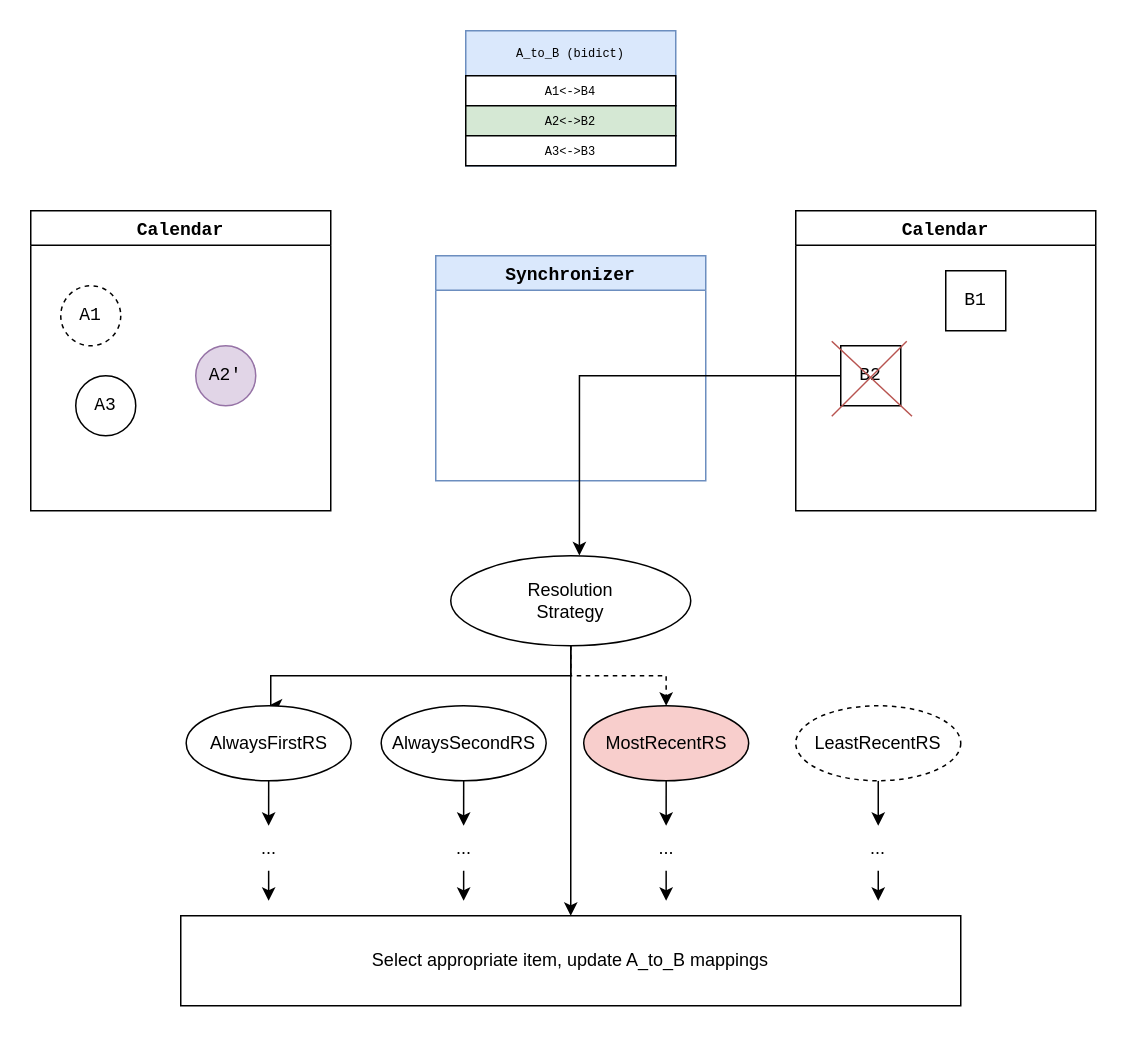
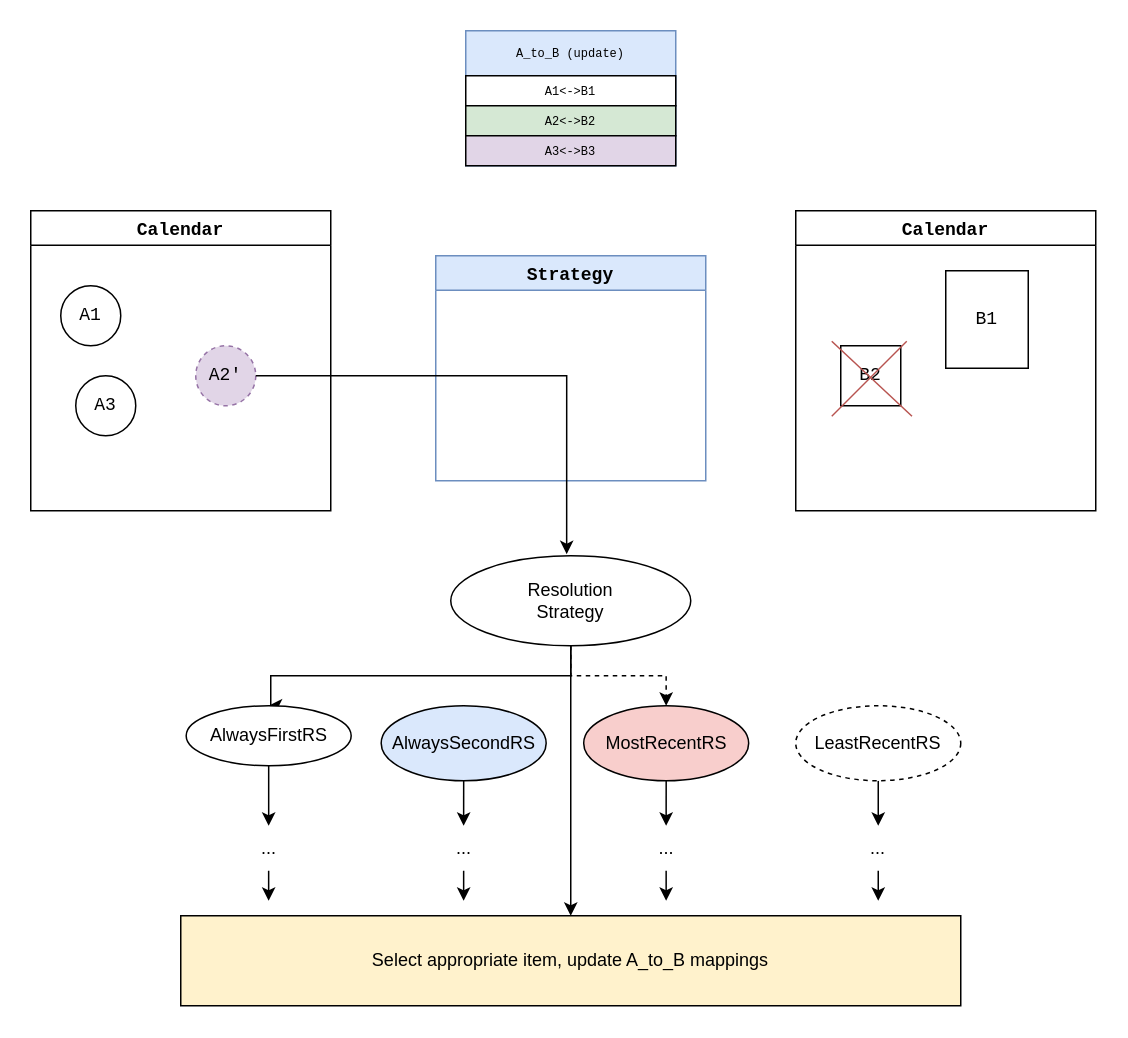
  <mxCell id="0" />
  <mxCell id="1" parent="0" />
  <mxCell id="2" value="Calendar" style="swimlane;fontFamily=Courier New;" parent="1" vertex="1"><mxGeometry x="20" y="140" width="200" height="200" as="geometry" /></mxCell>
- <mxCell id="3" value="A1" style="ellipse;whiteSpace=wrap;html=1;aspect=fixed;fontFamily=Courier New;dashed=1;" parent="2" vertex="1"><mxGeometry x="20" y="50" width="40" height="40" as="geometry" /></mxCell>
+ <mxCell id="3" value="A1" style="ellipse;whiteSpace=wrap;html=1;aspect=fixed;fontFamily=Courier New;" parent="2" vertex="1"><mxGeometry x="20" y="50" width="40" height="40" as="geometry" /></mxCell>
  <mxCell id="4" value="A3" style="ellipse;whiteSpace=wrap;html=1;aspect=fixed;fontFamily=Courier New;" parent="2" vertex="1"><mxGeometry x="30" y="110" width="40" height="40" as="geometry" /></mxCell>
- <mxCell id="5" value="A2'" style="ellipse;whiteSpace=wrap;html=1;aspect=fixed;fontFamily=Courier New;fillColor=#e1d5e7;strokeColor=#9673a6;" parent="2" vertex="1"><mxGeometry x="110" y="90" width="40" height="40" as="geometry" /></mxCell>
+ <mxCell id="5" value="A2'" style="ellipse;whiteSpace=wrap;html=1;aspect=fixed;fontFamily=Courier New;fillColor=#e1d5e7;strokeColor=#9673a6;dashed=1;" parent="2" vertex="1"><mxGeometry x="110" y="90" width="40" height="40" as="geometry" /></mxCell>
  <mxCell id="6" value="Calendar" style="swimlane;fontFamily=Courier New;" parent="1" vertex="1"><mxGeometry x="530" y="140" width="200" height="200" as="geometry" /></mxCell>
- <mxCell id="7" value="B1" style="rectangle;whiteSpace=wrap;html=1;aspect=fixed;fontFamily=Courier New;" parent="6" vertex="1"><mxGeometry x="100" y="40" width="40" height="40" as="geometry" /></mxCell>
+ <mxCell id="7" value="B1" style="rectangle;whiteSpace=wrap;html=1;aspect=fixed;fontFamily=Courier New;" parent="6" vertex="1"><mxGeometry x="100" y="40" width="55" height="65" as="geometry" /></mxCell>
  <mxCell id="8" value="B2" style="rectangle;whiteSpace=wrap;html=1;aspect=fixed;fontFamily=Courier New;" parent="6" vertex="1"><mxGeometry x="30" y="90" width="40" height="40" as="geometry" /></mxCell>
- <mxCell id="9" value="Synchronizer" style="swimlane;fontFamily=Courier New;fillColor=#dae8fc;strokeColor=#6c8ebf;" parent="1" vertex="1"><mxGeometry x="290" y="170" width="180" height="150" as="geometry" /></mxCell>
- <mxCell id="10" value="A_to_B (bidict)" style="swimlane;fontStyle=0;childLayout=stackLayout;horizontal=1;startSize=30;horizontalStack=0;resizeParent=1;resizeParentMax=0;resizeLast=0;collapsible=1;marginBottom=0;fontFamily=Courier New;fillColor=#dae8fc;strokeColor=#6c8ebf;fontSize=8;" parent="1" vertex="1"><mxGeometry x="310" y="20" width="140" height="90" as="geometry" /></mxCell>
- <mxCell id="11" value="A1&amp;lt;-&amp;gt;B4" style="rounded=0;whiteSpace=wrap;html=1;fontFamily=Courier New;fontSize=8;" parent="10" vertex="1"><mxGeometry y="30" width="140" height="20" as="geometry" /></mxCell>
+ <mxCell id="9" value="Strategy" style="swimlane;fontFamily=Courier New;fillColor=#dae8fc;strokeColor=#6c8ebf;" parent="1" vertex="1"><mxGeometry x="290" y="170" width="180" height="150" as="geometry" /></mxCell>
+ <mxCell id="10" value="A_to_B (update)" style="swimlane;fontStyle=0;childLayout=stackLayout;horizontal=1;startSize=30;horizontalStack=0;resizeParent=1;resizeParentMax=0;resizeLast=0;collapsible=1;marginBottom=0;fontFamily=Courier New;fillColor=#dae8fc;strokeColor=#6c8ebf;fontSize=8;" parent="1" vertex="1"><mxGeometry x="310" y="20" width="140" height="90" as="geometry" /></mxCell>
+ <mxCell id="11" value="A1&amp;lt;-&amp;gt;B1" style="rounded=0;whiteSpace=wrap;html=1;fontFamily=Courier New;fontSize=8;" parent="10" vertex="1"><mxGeometry y="30" width="140" height="20" as="geometry" /></mxCell>
  <mxCell id="12" value="A2&amp;lt;-&amp;gt;B2" style="rounded=0;whiteSpace=wrap;html=1;fontFamily=Courier New;fontSize=8;fillColor=#d5e8d4;" parent="10" vertex="1"><mxGeometry y="50" width="140" height="20" as="geometry" /></mxCell>
- <mxCell id="13" value="A3&amp;lt;-&amp;gt;B3" style="rounded=0;whiteSpace=wrap;html=1;fontFamily=Courier New;fontSize=8;" parent="10" vertex="1"><mxGeometry y="70" width="140" height="20" as="geometry" /></mxCell>
+ <mxCell id="13" value="A3&amp;lt;-&amp;gt;B3" style="rounded=0;whiteSpace=wrap;html=1;fontFamily=Courier New;fontSize=8;fillColor=#e1d5e7;" parent="10" vertex="1"><mxGeometry y="70" width="140" height="20" as="geometry" /></mxCell>
  <mxCell id="14" value="" style="group" vertex="1" connectable="0" parent="1"><mxGeometry x="554" y="227" width="57.5" height="50" as="geometry" /></mxCell>
  <mxCell id="15" value="" style="endArrow=none;html=1;rounded=0;fillColor=#f8cecc;strokeColor=#b85450;" edge="1" parent="14"><mxGeometry width="50" height="50" relative="1" as="geometry"><mxPoint y="50" as="sourcePoint" /><mxPoint x="50" as="targetPoint" /></mxGeometry></mxCell>
  <mxCell id="16" value="" style="endArrow=none;html=1;rounded=0;fillColor=#f8cecc;strokeColor=#b85450;" edge="1" parent="14"><mxGeometry width="50" height="50" relative="1" as="geometry"><mxPoint as="sourcePoint" /><mxPoint x="53.5" y="50" as="targetPoint" /><Array as="points"><mxPoint x="53.5" y="50" /></Array></mxGeometry></mxCell>
  <mxCell id="17" style="edgeStyle=orthogonalEdgeStyle;rounded=0;orthogonalLoop=1;jettySize=auto;html=1;" edge="1" parent="1" source="20" target="39"><mxGeometry relative="1" as="geometry"><mxPoint x="380" y="460" as="targetPoint" /></mxGeometry></mxCell>
  <mxCell id="18" style="edgeStyle=orthogonalEdgeStyle;rounded=0;orthogonalLoop=1;jettySize=auto;html=1;entryX=0.5;entryY=0;entryDx=0;entryDy=0;dashed=1;" edge="1" parent="1" source="20" target="26"><mxGeometry relative="1" as="geometry" /></mxCell>
  <mxCell id="19" style="edgeStyle=orthogonalEdgeStyle;rounded=0;orthogonalLoop=1;jettySize=auto;html=1;entryX=0.5;entryY=0;entryDx=0;entryDy=0;exitX=0.5;exitY=1;exitDx=0;exitDy=0;" edge="1" parent="1" source="20" target="30"><mxGeometry relative="1" as="geometry"><Array as="points"><mxPoint x="380" y="450" /><mxPoint x="180" y="450" /></Array></mxGeometry></mxCell>
  <mxCell id="20" value="Resolution&lt;br&gt;Strategy" style="ellipse;whiteSpace=wrap;html=1;" vertex="1" parent="1"><mxGeometry x="300" y="370" width="160" height="60" as="geometry" /></mxCell>
- <mxCell id="22" style="edgeStyle=orthogonalEdgeStyle;rounded=0;orthogonalLoop=1;jettySize=auto;html=1;entryX=0.536;entryY=-0.003;entryDx=0;entryDy=0;entryPerimeter=0;" edge="1" parent="1" source="8" target="20"><mxGeometry relative="1" as="geometry" /></mxCell>
+ <mxCell id="21" style="edgeStyle=orthogonalEdgeStyle;rounded=0;orthogonalLoop=1;jettySize=auto;html=1;entryX=0.483;entryY=-0.018;entryDx=0;entryDy=0;entryPerimeter=0;" edge="1" parent="1" source="5" target="20"><mxGeometry relative="1" as="geometry" /></mxCell>
  <mxCell id="23" value="" style="edgeStyle=orthogonalEdgeStyle;rounded=0;orthogonalLoop=1;jettySize=auto;html=1;" edge="1" parent="1" source="24" target="34"><mxGeometry relative="1" as="geometry" /></mxCell>
- <mxCell id="24" value="AlwaysSecondRS" style="ellipse;whiteSpace=wrap;html=1;" vertex="1" parent="1"><mxGeometry x="253.62" y="470" width="110" height="50" as="geometry" /></mxCell>
+ <mxCell id="24" value="AlwaysSecondRS" style="ellipse;whiteSpace=wrap;html=1;fillColor=#dae8fc;" vertex="1" parent="1"><mxGeometry x="253.62" y="470" width="110" height="50" as="geometry" /></mxCell>
  <mxCell id="25" value="" style="edgeStyle=orthogonalEdgeStyle;rounded=0;orthogonalLoop=1;jettySize=auto;html=1;" edge="1" parent="1" source="26" target="36"><mxGeometry relative="1" as="geometry" /></mxCell>
  <mxCell id="26" value="MostRecentRS" style="ellipse;whiteSpace=wrap;html=1;fillColor=#f8cecc;" vertex="1" parent="1"><mxGeometry x="388.62" y="470" width="110" height="50" as="geometry" /></mxCell>
  <mxCell id="27" value="" style="edgeStyle=orthogonalEdgeStyle;rounded=0;orthogonalLoop=1;jettySize=auto;html=1;" edge="1" parent="1" source="28" target="38"><mxGeometry relative="1" as="geometry" /></mxCell>
  <mxCell id="28" value="LeastRecentRS" style="ellipse;whiteSpace=wrap;html=1;dashed=1;" vertex="1" parent="1"><mxGeometry x="530" y="470" width="110" height="50" as="geometry" /></mxCell>
  <mxCell id="29" style="edgeStyle=orthogonalEdgeStyle;rounded=0;orthogonalLoop=1;jettySize=auto;html=1;" edge="1" parent="1" source="30" target="32"><mxGeometry relative="1" as="geometry" /></mxCell>
- <mxCell id="30" value="AlwaysFirstRS" style="ellipse;whiteSpace=wrap;html=1;" vertex="1" parent="1"><mxGeometry x="123.62" y="470" width="110" height="50" as="geometry" /></mxCell>
+ <mxCell id="30" value="AlwaysFirstRS" style="ellipse;whiteSpace=wrap;html=1;" vertex="1" parent="1"><mxGeometry x="123.62" y="470" width="110" height="40" as="geometry" /></mxCell>
  <mxCell id="31" style="edgeStyle=orthogonalEdgeStyle;rounded=0;orthogonalLoop=1;jettySize=auto;html=1;" edge="1" parent="1" source="32"><mxGeometry relative="1" as="geometry"><mxPoint x="178" y="600" as="targetPoint" /></mxGeometry></mxCell>
  <mxCell id="32" value="..." style="text;html=1;strokeColor=none;fillColor=none;align=center;verticalAlign=middle;whiteSpace=wrap;rounded=0;" vertex="1" parent="1"><mxGeometry x="148.62" y="550" width="60" height="30" as="geometry" /></mxCell>
  <mxCell id="33" style="edgeStyle=orthogonalEdgeStyle;rounded=0;orthogonalLoop=1;jettySize=auto;html=1;" edge="1" parent="1" source="34"><mxGeometry relative="1" as="geometry"><mxPoint x="309" y="600" as="targetPoint" /></mxGeometry></mxCell>
  <mxCell id="34" value="..." style="text;html=1;strokeColor=none;fillColor=none;align=center;verticalAlign=middle;whiteSpace=wrap;rounded=0;" vertex="1" parent="1"><mxGeometry x="278.62" y="550" width="60" height="30" as="geometry" /></mxCell>
  <mxCell id="35" style="edgeStyle=orthogonalEdgeStyle;rounded=0;orthogonalLoop=1;jettySize=auto;html=1;" edge="1" parent="1" source="36"><mxGeometry relative="1" as="geometry"><mxPoint x="443.62" y="600" as="targetPoint" /></mxGeometry></mxCell>
  <mxCell id="36" value="..." style="text;html=1;strokeColor=none;fillColor=none;align=center;verticalAlign=middle;whiteSpace=wrap;rounded=0;" vertex="1" parent="1"><mxGeometry x="413.62" y="550" width="60" height="30" as="geometry" /></mxCell>
  <mxCell id="37" style="edgeStyle=orthogonalEdgeStyle;rounded=0;orthogonalLoop=1;jettySize=auto;html=1;" edge="1" parent="1" source="38"><mxGeometry relative="1" as="geometry"><mxPoint x="585" y="600" as="targetPoint" /></mxGeometry></mxCell>
  <mxCell id="38" value="..." style="text;html=1;strokeColor=none;fillColor=none;align=center;verticalAlign=middle;whiteSpace=wrap;rounded=0;" vertex="1" parent="1"><mxGeometry x="555" y="550" width="60" height="30" as="geometry" /></mxCell>
- <mxCell id="39" value="Select appropriate item, update A_to_B mappings" style="rounded=0;whiteSpace=wrap;html=1;" vertex="1" parent="1"><mxGeometry x="120" y="610" width="520" height="60" as="geometry" /></mxCell>
+ <mxCell id="39" value="Select appropriate item, update A_to_B mappings" style="rounded=0;whiteSpace=wrap;html=1;fillColor=#fff2cc;" vertex="1" parent="1"><mxGeometry x="120" y="610" width="520" height="60" as="geometry" /></mxCell>
